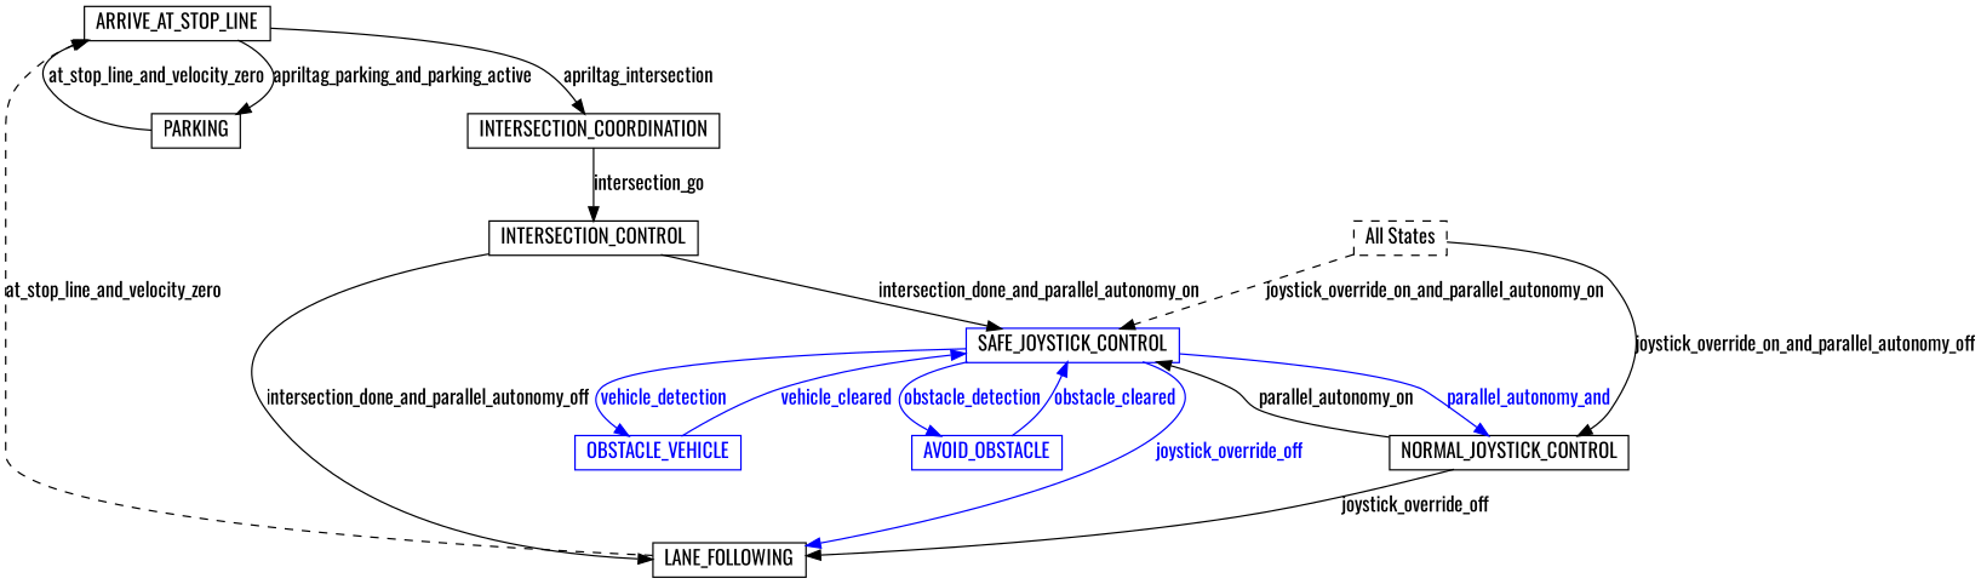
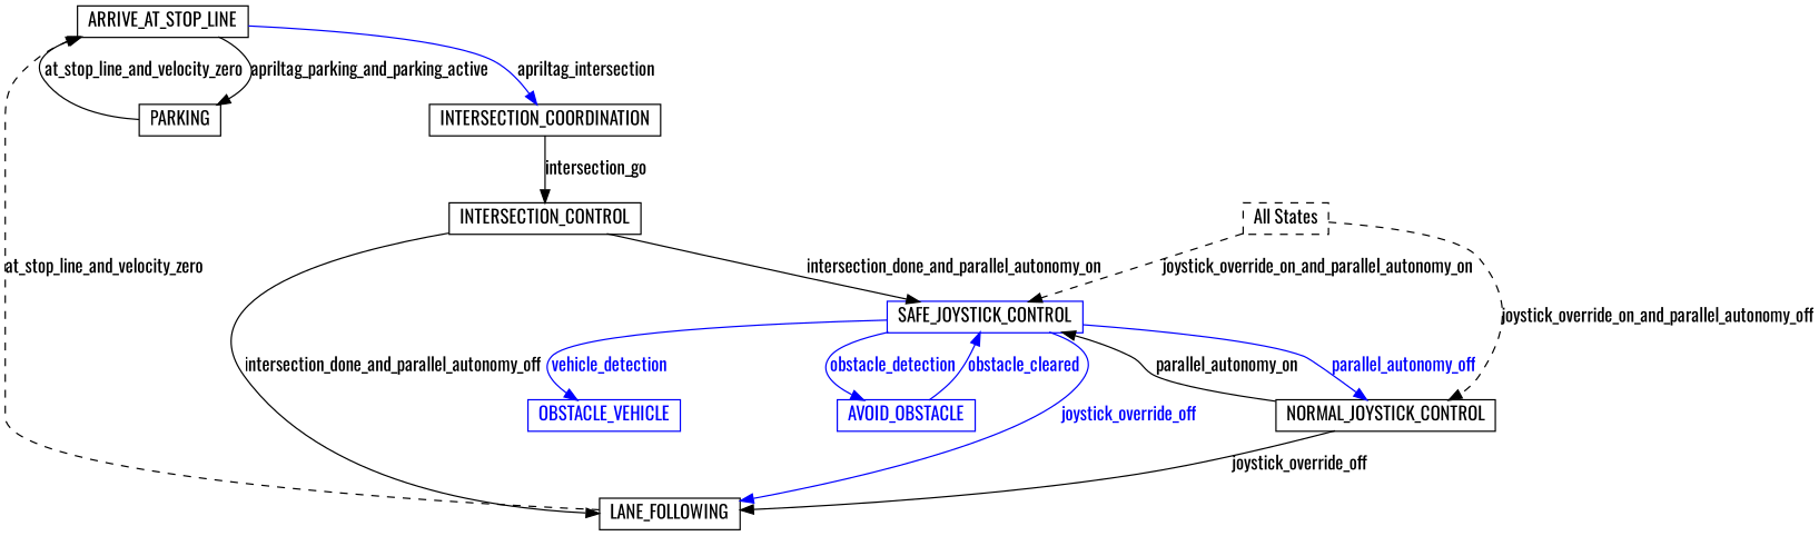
  digraph {
    fontname=Oswald
    node [color=black fontcolor=black fontname=Oswald shape=record]
    edge [color=black fontcolor=black fontname=Oswald]
    n1 [height=.1 label=ARRIVE_AT_STOP_LINE]
    n2 [height=.1 label=INTERSECTION_COORDINATION]
    n3 [height=.1 label=PARKING]
    n4 [height=.1 label=INTERSECTION_CONTROL]
    n5 [color=blue height=.1 label=SAFE_JOYSTICK_CONTROL]
    n6 [height=.1 label=LANE_FOLLOWING]
    n7 [height=.1 label=NORMAL_JOYSTICK_CONTROL]
    n8 [color=blue fontcolor=blue height=.1 label=OBSTACLE_VEHICLE]
    n9 [color=blue fontcolor=blue height=.1 label=AVOID_OBSTACLE]
    n10 [height=.1 label="All States" style=dashed color="" fontcolor=""]
-   n1 -> n2 [label=apriltag_intersection]
+   n1 -> n2 [color=blue label=apriltag_intersection]
    n1 -> n3 [label=apriltag_parking_and_parking_active]
    n2 -> n4 [label=intersection_go]
    n3 -> n1 [label=at_stop_line_and_velocity_zero]
    n4 -> n5 [label=intersection_done_and_parallel_autonomy_on]
    n4 -> n6 [label=intersection_done_and_parallel_autonomy_off]
    n5 -> n6 [color=blue fontcolor=blue label=joystick_override_off]
-   n5 -> n7 [color=blue fontcolor=blue label=parallel_autonomy_and]
+   n5 -> n7 [color=blue fontcolor=blue label=parallel_autonomy_off]
    n5 -> n8 [color=blue fontcolor=blue label=vehicle_detection]
    n5 -> n9 [color=blue fontcolor=blue label=obstacle_detection]
    n6 -> n1 [label=at_stop_line_and_velocity_zero style=dashed]
    n7 -> n5 [label=parallel_autonomy_on]
    n7 -> n6 [label=joystick_override_off]
-   n8 -> n5 [color=blue fontcolor=blue label=vehicle_cleared]
    n9 -> n5 [color=blue fontcolor=blue label=obstacle_cleared]
    n10 -> n5 [concentrate=false label=joystick_override_on_and_parallel_autonomy_on style=dashed color="" fontcolor=""]
-   n10 -> n7 [concentrate=false label=joystick_override_on_and_parallel_autonomy_off style=solid color="" fontcolor=""]
+   n10 -> n7 [concentrate=false label=joystick_override_on_and_parallel_autonomy_off style=dashed color="" fontcolor=""]
  }
